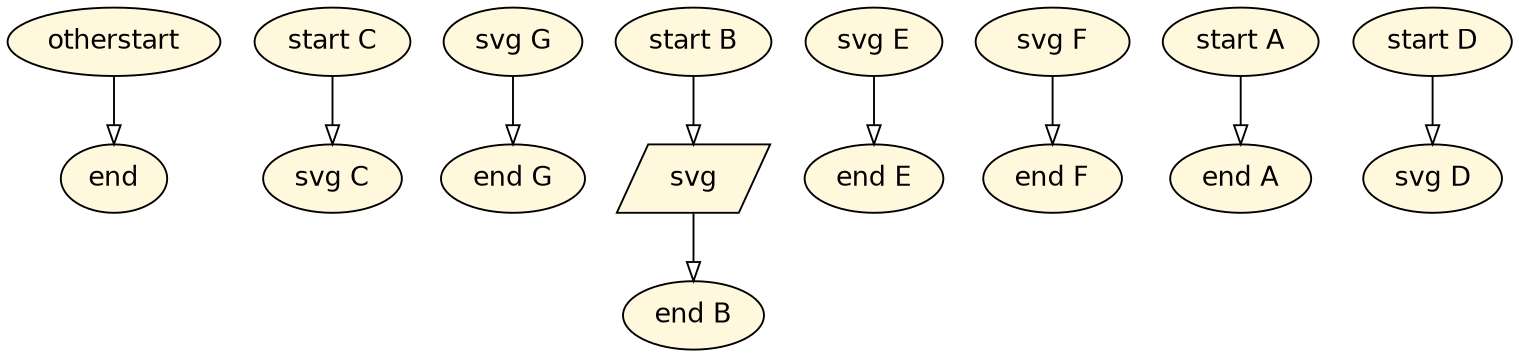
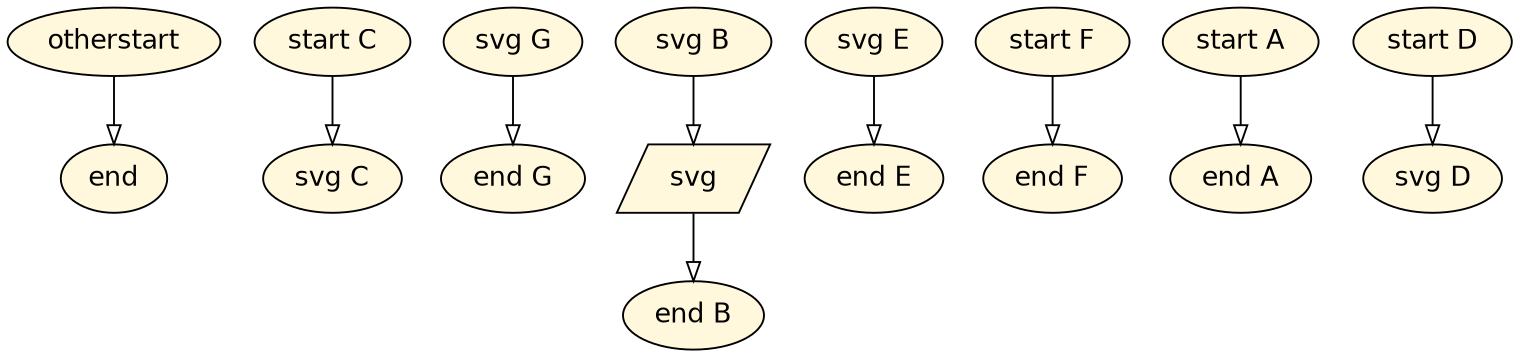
  digraph {
    node [fillcolor=cornsilk fontname=Helvetica shape=ellipse style=filled]
    edge [arrowhead=onormal fontname=Helvetica]
    n1 [label=end]
    n2 [label="start C"]
    n3 [label="svg C"]
    n4 [label="svg G"]
    n5 [label="end G"]
    n6 [label=svg shape=parallelogram]
    n7 [label="end B"]
    n8 [label="svg E"]
    n9 [label="end E"]
-   n10 [label="svg F"]
+   n10 [label="start F"]
    n11 [label="end F"]
    n12 [label="start A"]
    n13 [label="end A"]
    n14 [label="svg D"]
    n15 [label="start D"]
    n16 [label=otherstart]
-   n17 [label="start B"]
+   n17 [label="svg B"]
    n2 -> n3
    n4 -> n5
    n6 -> n7
    n8 -> n9
    n10 -> n11
    n12 -> n13
    n15 -> n14
    n16 -> n1
    n17 -> n6
  }
